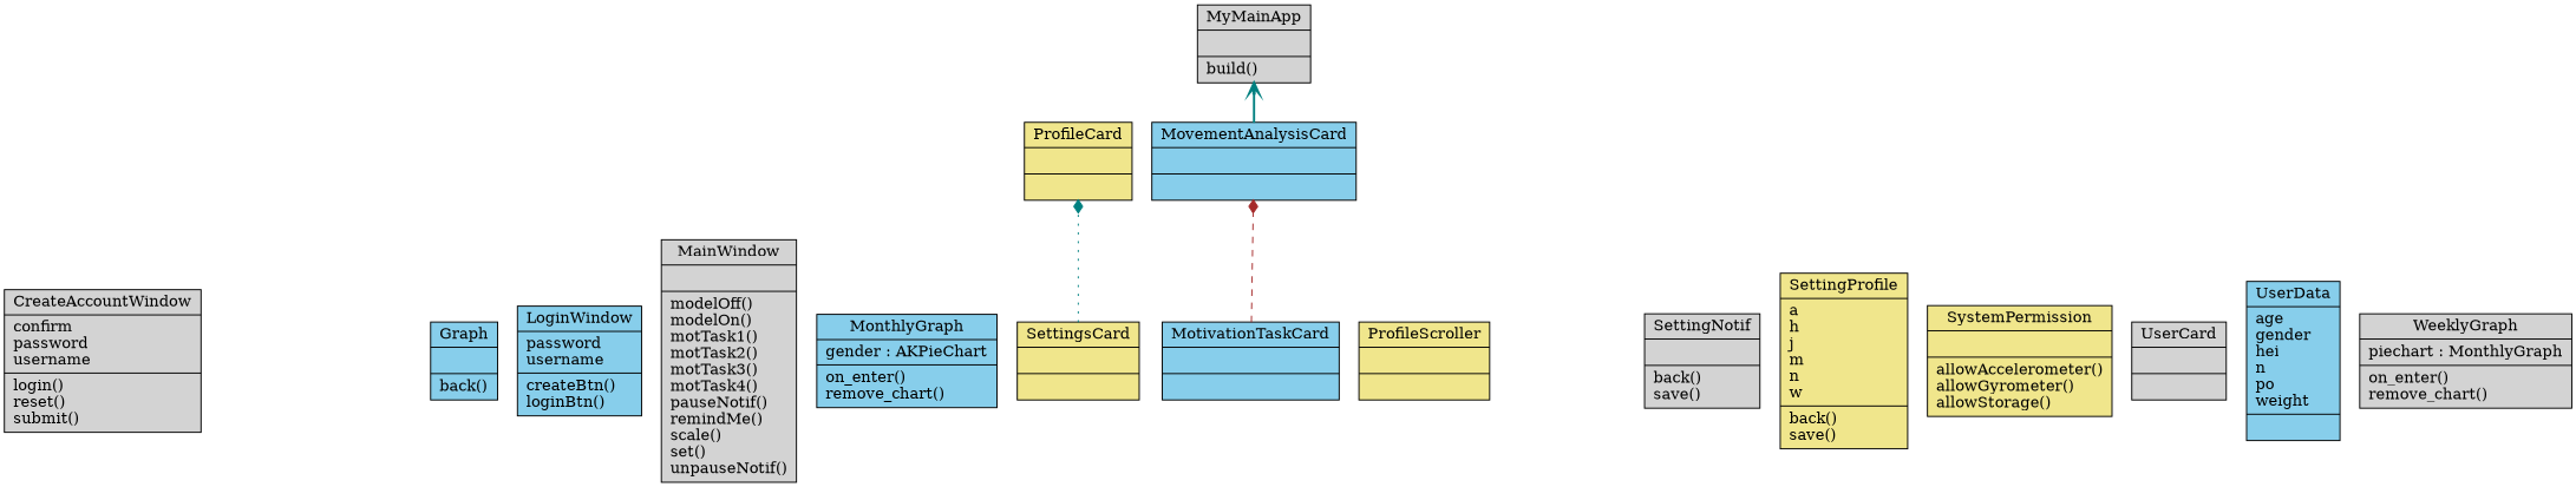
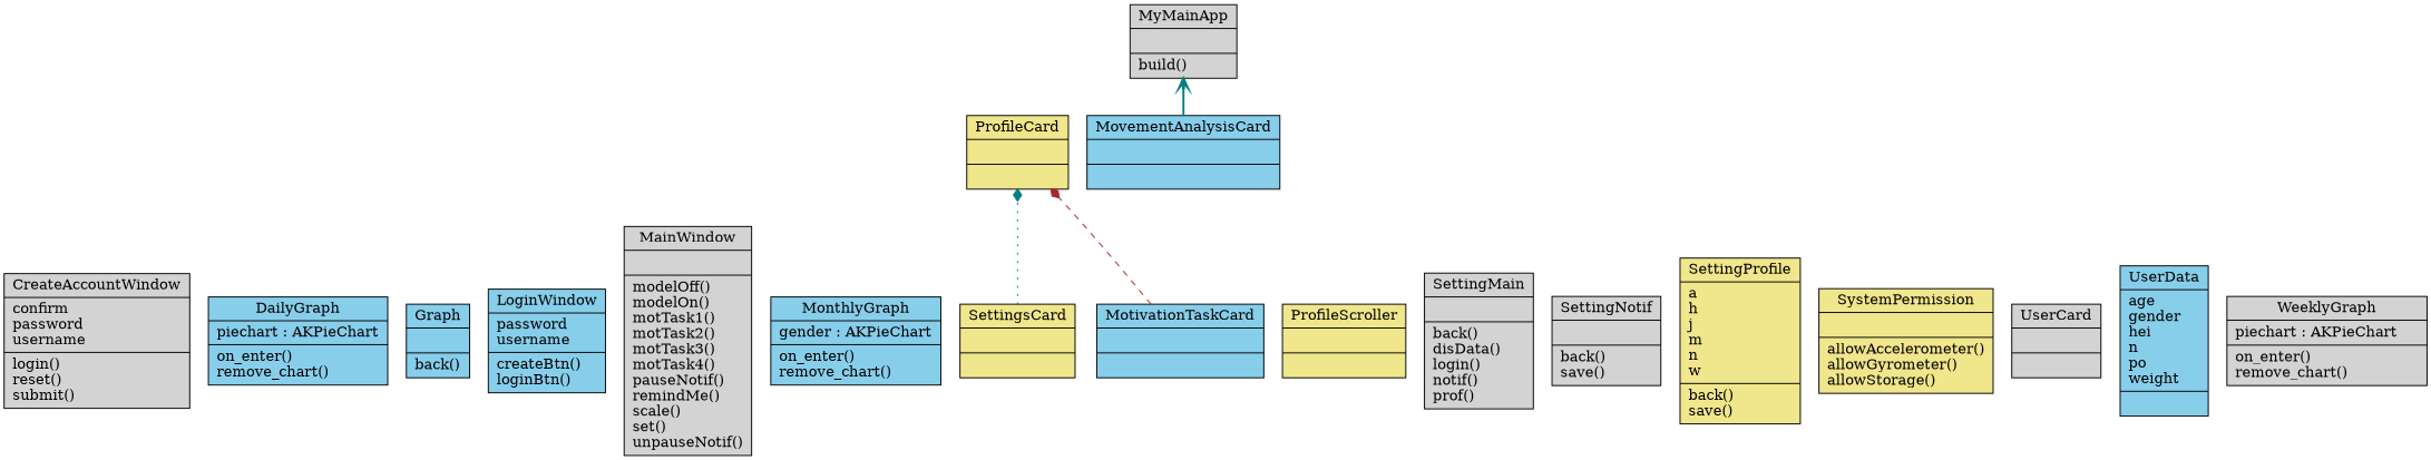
  digraph {
    fontname="DejaVu Serif"
    rankdir=BT
    node [fillcolor=lightgrey fontname="DejaVu Serif" shape=record style=filled]
    edge [arrowhead=diamond arrowtail=none color=teal fontname="DejaVu Serif"]
    n1 [label="{CreateAccountWindow|confirm\lpassword\lusername\l|login()\lreset()\lsubmit()\l}"]
+   n2 [fillcolor=skyblue label="{DailyGraph|piechart : AKPieChart\l|on_enter()\lremove_chart()\l}"]
    n3 [fillcolor=skyblue label="{Graph|\l|back()\l}"]
    n4 [fillcolor=skyblue label="{LoginWindow|password\lusername\l|createBtn()\lloginBtn()\l}"]
    n5 [label="{MainWindow|\l|modelOff()\lmodelOn()\lmotTask1()\lmotTask2()\lmotTask3()\lmotTask4()\lpauseNotif()\lremindMe()\lscale()\lset()\lunpauseNotif()\l}"]
    n6 [fillcolor=skyblue label="{MonthlyGraph|gender : AKPieChart\l|on_enter()\lremove_chart()\l}"]
    n7 [fillcolor=skyblue label="{MotivationTaskCard|\l|}"]
    n8 [fillcolor=khaki label="{ProfileCard|\l|}"]
    n9 [fillcolor=skyblue label="{MovementAnalysisCard|\l|}"]
    n10 [label="{MyMainApp|\l|build()\l}"]
    n11 [fillcolor=khaki label="{ProfileScroller|\l|}"]
+   n12 [label="{SettingMain|\l|back()\ldisData()\llogin()\lnotif()\lprof()\l}"]
    n13 [label="{SettingNotif|\l|back()\lsave()\l}"]
    n14 [fillcolor=khaki label="{SettingProfile|a\lh\lj\lm\ln\lw\l|back()\lsave()\l}"]
    n15 [fillcolor=khaki label="{SettingsCard|\l|}"]
    n16 [fillcolor=khaki label="{SystemPermission|\l|allowAccelerometer()\lallowGyrometer()\lallowStorage()\l}"]
    n17 [label="{UserCard|\l|}"]
    n18 [fillcolor=skyblue label="{UserData|age\lgender\lhei\ln\lpo\lweight\l|}"]
-   n19 [label="{WeeklyGraph|piechart : MonthlyGraph\l|on_enter()\lremove_chart()\l}"]
-   n7 -> n9 [color=brown style=dashed]
+   n19 [label="{WeeklyGraph|piechart : AKPieChart\l|on_enter()\lremove_chart()\l}"]
+   n7 -> n8 [color=brown style=dashed]
    n9 -> n10 [arrowhead=vee style=bold]
    n15 -> n8 [style=dotted]
  }
